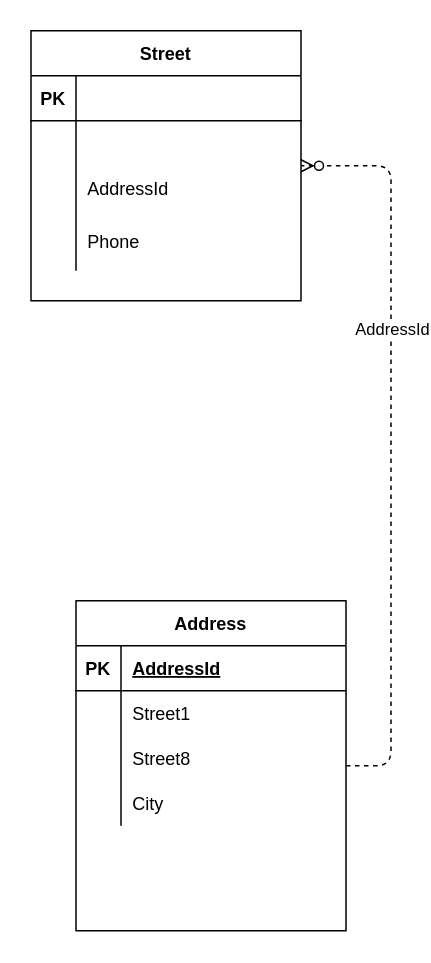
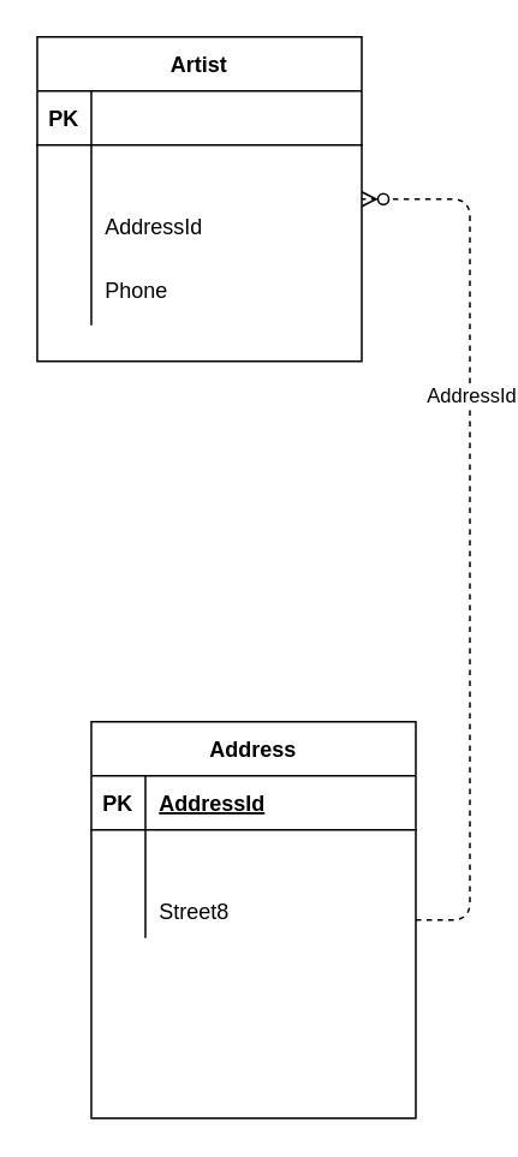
  <mxCell id="0" />
  <mxCell id="1" parent="0" />
- <mxCell id="2" value="Street" style="shape=table;startSize=30;container=1;collapsible=1;childLayout=tableLayout;fixedRows=1;rowLines=0;fontStyle=1;align=center;resizeLast=1;" vertex="1" parent="1"><mxGeometry x="20" y="20" width="180" height="180" as="geometry" /></mxCell>
+ <mxCell id="2" value="Artist" style="shape=table;startSize=30;container=1;collapsible=1;childLayout=tableLayout;fixedRows=1;rowLines=0;fontStyle=1;align=center;resizeLast=1;" vertex="1" parent="1"><mxGeometry x="20" y="20" width="180" height="180" as="geometry" /></mxCell>
  <mxCell id="3" value="" style="shape=partialRectangle;collapsible=0;dropTarget=0;pointerEvents=0;fillColor=none;top=0;left=0;bottom=1;right=0;points=[[0,0.5],[1,0.5]];portConstraint=eastwest;" vertex="1" parent="2"><mxGeometry y="30" width="180" height="30" as="geometry" /></mxCell>
  <mxCell id="4" value="PK" style="shape=partialRectangle;connectable=0;fillColor=none;top=0;left=0;bottom=0;right=0;fontStyle=1;overflow=hidden;" vertex="1" parent="3"><mxGeometry width="30" height="30" as="geometry" /></mxCell>
  <mxCell id="5" value="" style="shape=partialRectangle;collapsible=0;dropTarget=0;pointerEvents=0;fillColor=none;top=0;left=0;bottom=0;right=0;points=[[0,0.5],[1,0.5]];portConstraint=eastwest;" vertex="1" parent="2"><mxGeometry y="60" width="180" height="30" as="geometry" /></mxCell>
  <mxCell id="6" value="" style="shape=partialRectangle;connectable=0;fillColor=none;top=0;left=0;bottom=0;right=0;editable=1;overflow=hidden;" vertex="1" parent="5"><mxGeometry width="30" height="30" as="geometry" /></mxCell>
  <mxCell id="7" value="" style="shape=partialRectangle;collapsible=0;dropTarget=0;pointerEvents=0;fillColor=none;top=0;left=0;bottom=0;right=0;points=[[0,0.5],[1,0.5]];portConstraint=eastwest;" vertex="1" parent="2"><mxGeometry y="90" width="180" height="30" as="geometry" /></mxCell>
  <mxCell id="8" value="" style="shape=partialRectangle;connectable=0;fillColor=none;top=0;left=0;bottom=0;right=0;editable=1;overflow=hidden;" vertex="1" parent="7"><mxGeometry width="30" height="30" as="geometry" /></mxCell>
  <mxCell id="9" value="AddressId" style="shape=partialRectangle;connectable=0;fillColor=none;top=0;left=0;bottom=0;right=0;align=left;spacingLeft=6;overflow=hidden;" vertex="1" parent="7"><mxGeometry x="30" width="150" height="30" as="geometry" /></mxCell>
  <mxCell id="10" value="" style="shape=partialRectangle;collapsible=0;dropTarget=0;pointerEvents=0;fillColor=none;top=0;left=0;bottom=0;right=0;points=[[0,0.5],[1,0.5]];portConstraint=eastwest;" vertex="1" parent="2"><mxGeometry y="120" width="180" height="40" as="geometry" /></mxCell>
  <mxCell id="11" value="" style="shape=partialRectangle;connectable=0;fillColor=none;top=0;left=0;bottom=0;right=0;editable=1;overflow=hidden;" vertex="1" parent="10"><mxGeometry width="30" height="40" as="geometry" /></mxCell>
  <mxCell id="12" value="Phone" style="shape=partialRectangle;connectable=0;fillColor=none;top=0;left=0;bottom=0;right=0;align=left;spacingLeft=6;overflow=hidden;" vertex="1" parent="10"><mxGeometry x="30" width="150" height="40" as="geometry" /></mxCell>
  <mxCell id="13" value="" style="edgeStyle=entityRelationEdgeStyle;fontSize=12;html=1;endArrow=ERzeroToMany;endFill=1;dashed=1;" edge="1" parent="1" source="15" target="2"><mxGeometry width="100" height="100" relative="1" as="geometry"><mxPoint x="190" y="290" as="sourcePoint" /><mxPoint x="100" y="200" as="targetPoint" /></mxGeometry></mxCell>
  <mxCell id="14" value="AddressId" style="edgeLabel;html=1;align=center;verticalAlign=middle;resizable=0;points=[];" vertex="1" connectable="0" parent="13"><mxGeometry x="0.314" y="1" relative="1" as="geometry"><mxPoint x="1" as="offset" /></mxGeometry></mxCell>
  <mxCell id="15" value="Address" style="shape=table;startSize=30;container=1;collapsible=1;childLayout=tableLayout;fixedRows=1;rowLines=0;fontStyle=1;align=center;resizeLast=1;" vertex="1" parent="1"><mxGeometry x="50" y="400" width="180" height="220" as="geometry" /></mxCell>
  <mxCell id="16" value="" style="shape=partialRectangle;collapsible=0;dropTarget=0;pointerEvents=0;fillColor=none;top=0;left=0;bottom=1;right=0;points=[[0,0.5],[1,0.5]];portConstraint=eastwest;" vertex="1" parent="15"><mxGeometry y="30" width="180" height="30" as="geometry" /></mxCell>
  <mxCell id="17" value="PK" style="shape=partialRectangle;connectable=0;fillColor=none;top=0;left=0;bottom=0;right=0;fontStyle=1;overflow=hidden;" vertex="1" parent="16"><mxGeometry width="30" height="30" as="geometry" /></mxCell>
  <mxCell id="18" value="AddressId" style="shape=partialRectangle;connectable=0;fillColor=none;top=0;left=0;bottom=0;right=0;align=left;spacingLeft=6;fontStyle=5;overflow=hidden;" vertex="1" parent="16"><mxGeometry x="30" width="150" height="30" as="geometry" /></mxCell>
  <mxCell id="19" value="" style="shape=partialRectangle;collapsible=0;dropTarget=0;pointerEvents=0;fillColor=none;top=0;left=0;bottom=0;right=0;points=[[0,0.5],[1,0.5]];portConstraint=eastwest;" vertex="1" parent="15"><mxGeometry y="60" width="180" height="30" as="geometry" /></mxCell>
  <mxCell id="20" value="" style="shape=partialRectangle;connectable=0;fillColor=none;top=0;left=0;bottom=0;right=0;editable=1;overflow=hidden;" vertex="1" parent="19"><mxGeometry width="30" height="30" as="geometry" /></mxCell>
- <mxCell id="21" value="Street1" style="shape=partialRectangle;connectable=0;fillColor=none;top=0;left=0;bottom=0;right=0;align=left;spacingLeft=6;overflow=hidden;" vertex="1" parent="19"><mxGeometry x="30" width="150" height="30" as="geometry" /></mxCell>
  <mxCell id="22" value="" style="shape=partialRectangle;collapsible=0;dropTarget=0;pointerEvents=0;fillColor=none;top=0;left=0;bottom=0;right=0;points=[[0,0.5],[1,0.5]];portConstraint=eastwest;" vertex="1" parent="15"><mxGeometry y="90" width="180" height="30" as="geometry" /></mxCell>
  <mxCell id="23" value="" style="shape=partialRectangle;connectable=0;fillColor=none;top=0;left=0;bottom=0;right=0;editable=1;overflow=hidden;" vertex="1" parent="22"><mxGeometry width="30" height="30" as="geometry" /></mxCell>
  <mxCell id="24" value="Street8" style="shape=partialRectangle;connectable=0;fillColor=none;top=0;left=0;bottom=0;right=0;align=left;spacingLeft=6;overflow=hidden;" vertex="1" parent="22"><mxGeometry x="30" width="150" height="30" as="geometry" /></mxCell>
  <mxCell id="25" value="" style="shape=partialRectangle;collapsible=0;dropTarget=0;pointerEvents=0;fillColor=none;top=0;left=0;bottom=0;right=0;points=[[0,0.5],[1,0.5]];portConstraint=eastwest;" vertex="1" parent="15"><mxGeometry y="120" width="180" height="30" as="geometry" /></mxCell>
  <mxCell id="26" value="" style="shape=partialRectangle;connectable=0;fillColor=none;top=0;left=0;bottom=0;right=0;editable=1;overflow=hidden;" vertex="1" parent="25"><mxGeometry width="30" height="30" as="geometry" /></mxCell>
- <mxCell id="27" value="City" style="shape=partialRectangle;connectable=0;fillColor=none;top=0;left=0;bottom=0;right=0;align=left;spacingLeft=6;overflow=hidden;" vertex="1" parent="25"><mxGeometry x="30" width="150" height="30" as="geometry" /></mxCell>
  <mxCell id="28" value="" style="shape=partialRectangle;collapsible=0;dropTarget=0;pointerEvents=0;fillColor=none;top=0;left=0;bottom=0;right=0;points=[[0,0.5],[1,0.5]];portConstraint=eastwest;" vertex="1" parent="15"><mxGeometry y="150" width="180" height="30" as="geometry" /></mxCell>
  <mxCell id="29" value="" style="shape=partialRectangle;connectable=0;fillColor=none;top=0;left=0;bottom=0;right=0;editable=1;overflow=hidden;" vertex="1" parent="28"><mxGeometry width="30" height="30" as="geometry" /></mxCell>
  <mxCell id="30" value="" style="shape=partialRectangle;collapsible=0;dropTarget=0;pointerEvents=0;fillColor=none;top=0;left=0;bottom=0;right=0;points=[[0,0.5],[1,0.5]];portConstraint=eastwest;" vertex="1" parent="15"><mxGeometry y="180" width="180" height="30" as="geometry" /></mxCell>
  <mxCell id="31" value="" style="shape=partialRectangle;connectable=0;fillColor=none;top=0;left=0;bottom=0;right=0;editable=1;overflow=hidden;" vertex="1" parent="30"><mxGeometry width="30" height="30" as="geometry" /></mxCell>
